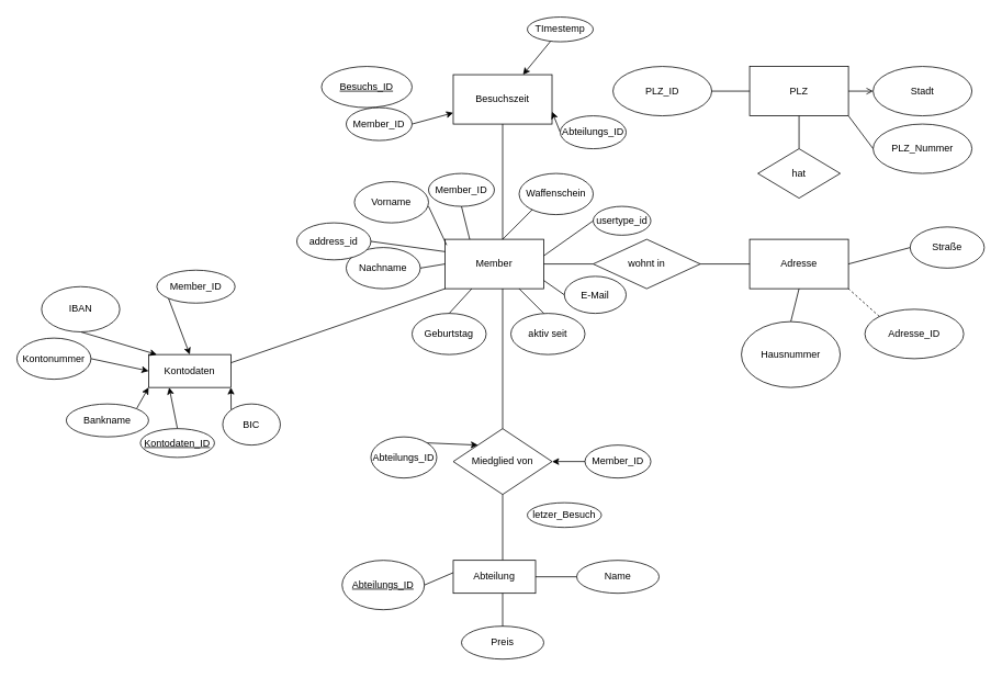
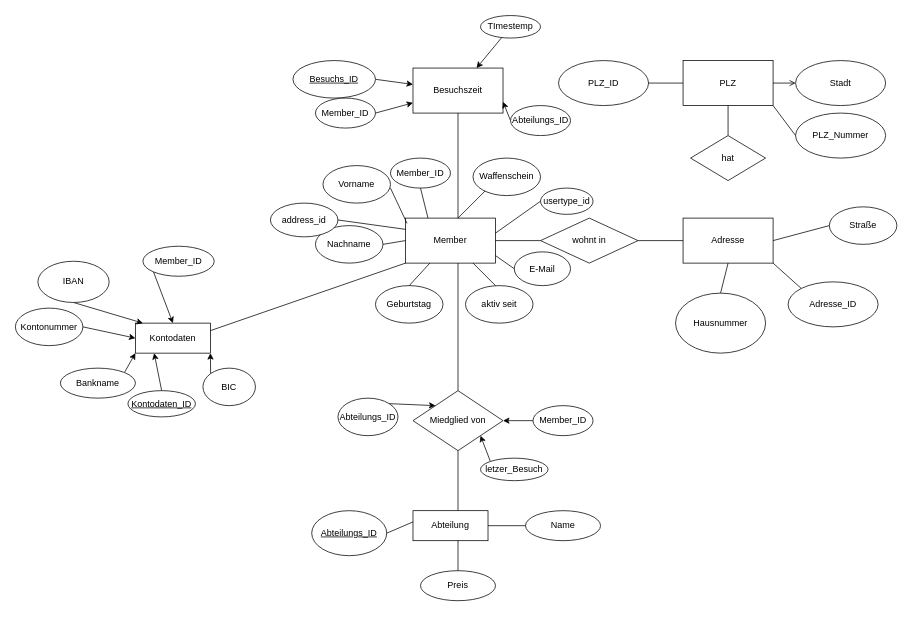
  <mxCell id="0" />
  <mxCell id="1" parent="0" />
  <mxCell id="2" value="Member" style="rounded=0;whiteSpace=wrap;html=1;" parent="1" vertex="1"><mxGeometry x="540" y="290" width="120" height="60" as="geometry" /></mxCell>
  <mxCell id="3" value="Member_ID" style="ellipse;whiteSpace=wrap;html=1;" parent="1" vertex="1"><mxGeometry x="520" y="210" width="80" height="40" as="geometry" /></mxCell>
  <mxCell id="4" value="Vorname" style="ellipse;whiteSpace=wrap;html=1;" parent="1" vertex="1"><mxGeometry x="430" y="220" width="90" height="50" as="geometry" /></mxCell>
  <mxCell id="5" value="Nachname" style="ellipse;whiteSpace=wrap;html=1;" parent="1" vertex="1"><mxGeometry x="420" y="300" width="90" height="50" as="geometry" /></mxCell>
  <mxCell id="6" value="Geburtstag" style="ellipse;whiteSpace=wrap;html=1;" parent="1" vertex="1"><mxGeometry x="500" y="380" width="90" height="50" as="geometry" /></mxCell>
  <mxCell id="7" value="Adresse" style="rounded=0;whiteSpace=wrap;html=1;" parent="1" vertex="1"><mxGeometry x="910" y="290" width="120" height="60" as="geometry" /></mxCell>
  <mxCell id="8" value="wohnt in" style="rhombus;whiteSpace=wrap;html=1;" parent="1" vertex="1"><mxGeometry x="720" y="290" width="130" height="60" as="geometry" /></mxCell>
  <mxCell id="9" value="" style="endArrow=none;html=1;rounded=0;exitX=1;exitY=0.5;exitDx=0;exitDy=0;" parent="1" source="2" edge="1"><mxGeometry width="50" height="50" relative="1" as="geometry"><mxPoint x="670" y="370" as="sourcePoint" /><mxPoint x="720" y="320" as="targetPoint" /></mxGeometry></mxCell>
  <mxCell id="10" value="" style="endArrow=none;html=1;rounded=0;exitX=1;exitY=0.5;exitDx=0;exitDy=0;entryX=0;entryY=0.5;entryDx=0;entryDy=0;" parent="1" source="8" target="7" edge="1"><mxGeometry width="50" height="50" relative="1" as="geometry"><mxPoint x="850" y="350" as="sourcePoint" /><mxPoint x="900" y="300" as="targetPoint" /></mxGeometry></mxCell>
  <mxCell id="11" value="Hausnummer" style="ellipse;whiteSpace=wrap;html=1;" parent="1" vertex="1"><mxGeometry x="900" y="390" width="120" height="80" as="geometry" /></mxCell>
  <mxCell id="12" value="PLZ" style="rounded=0;whiteSpace=wrap;html=1;" parent="1" vertex="1"><mxGeometry x="910" width="120" height="60" as="geometry" y="80" /></mxCell>
  <mxCell id="13" value="aktiv seit" style="ellipse;whiteSpace=wrap;html=1;" parent="1" vertex="1"><mxGeometry x="620" y="380" width="90" height="50" as="geometry" /></mxCell>
  <mxCell id="14" value="Straße" style="ellipse;whiteSpace=wrap;html=1;" parent="1" vertex="1"><mxGeometry x="1105" y="275" width="90" height="50" as="geometry" /></mxCell>
  <mxCell id="15" value="Stadt" style="ellipse;whiteSpace=wrap;html=1;" parent="1" vertex="1"><mxGeometry x="1060" width="120" height="60" as="geometry" y="80" /></mxCell>
  <mxCell id="16" value="" style="endArrow=none;html=1;rounded=0;entryX=0.5;entryY=1;entryDx=0;entryDy=0;startArrow=none;" parent="1" source="17" target="12" edge="1"><mxGeometry width="50" height="50" relative="1" as="geometry"><mxPoint x="950" y="220" as="sourcePoint" /><mxPoint x="1000" y="170" as="targetPoint" /><Array as="points" /></mxGeometry></mxCell>
  <mxCell id="17" value="hat" style="rhombus;whiteSpace=wrap;html=1;" parent="1" vertex="1"><mxGeometry x="920" y="180" width="100" height="60" as="geometry" /></mxCell>
  <mxCell id="18" value="" style="endArrow=open;html=1;rounded=0;entryX=0;entryY=0.5;entryDx=0;entryDy=0;exitX=1;exitY=0.5;exitDx=0;exitDy=0;" parent="1" source="12" target="15" edge="1"><mxGeometry width="50" height="50" relative="1" as="geometry"><mxPoint x="1020" y="150" as="sourcePoint" /><mxPoint x="1070" y="100" as="targetPoint" /></mxGeometry></mxCell>
  <mxCell id="19" value="PLZ_ID" style="ellipse;whiteSpace=wrap;html=1;" parent="1" vertex="1"><mxGeometry x="744" width="120" height="60" as="geometry" y="80" /></mxCell>
  <mxCell id="20" value="PLZ_Nummer" style="ellipse;whiteSpace=wrap;html=1;" parent="1" vertex="1"><mxGeometry x="1060" y="150" width="120" height="60" as="geometry" /></mxCell>
  <mxCell id="21" value="Adresse_ID" style="ellipse;whiteSpace=wrap;html=1;" parent="1" vertex="1"><mxGeometry x="1050" y="375" width="120" height="60" as="geometry" /></mxCell>
  <mxCell id="22" value="" style="endArrow=none;html=1;rounded=0;entryX=0.5;entryY=1;entryDx=0;entryDy=0;exitX=0.25;exitY=0;exitDx=0;exitDy=0;" parent="1" target="3" edge="1" source="2"><mxGeometry width="50" height="50" relative="1" as="geometry"><mxPoint x="600" y="290" as="sourcePoint" /><mxPoint x="650" y="240" as="targetPoint" /></mxGeometry></mxCell>
  <mxCell id="23" value="" style="endArrow=none;html=1;rounded=0;exitX=0.017;exitY=0.117;exitDx=0;exitDy=0;exitPerimeter=0;" parent="1" source="2" edge="1"><mxGeometry width="50" height="50" relative="1" as="geometry"><mxPoint x="470" y="300" as="sourcePoint" /><mxPoint x="520" y="250" as="targetPoint" /></mxGeometry></mxCell>
  <mxCell id="24" value="" style="endArrow=none;html=1;rounded=0;exitX=1;exitY=0.5;exitDx=0;exitDy=0;" parent="1" source="5" edge="1"><mxGeometry width="50" height="50" relative="1" as="geometry"><mxPoint x="490" y="370" as="sourcePoint" /><mxPoint x="540" y="320" as="targetPoint" /></mxGeometry></mxCell>
  <mxCell id="25" value="" style="endArrow=none;html=1;rounded=0;exitX=0.5;exitY=0;exitDx=0;exitDy=0;" parent="1" source="6" target="2" edge="1"><mxGeometry width="50" height="50" relative="1" as="geometry"><mxPoint x="460" y="420" as="sourcePoint" /><mxPoint x="510" y="370" as="targetPoint" /></mxGeometry></mxCell>
  <mxCell id="26" value="" style="endArrow=none;html=1;fontFamily=Helvetica;fontSize=11;fontColor=default;align=center;strokeColor=default;" parent="1" target="2" edge="1"><mxGeometry width="50" height="50" relative="1" as="geometry"><mxPoint x="660" y="380" as="sourcePoint" /><mxPoint x="710" y="330" as="targetPoint" /></mxGeometry></mxCell>
  <mxCell id="27" value="" style="endArrow=none;html=1;rounded=0;exitX=0.5;exitY=0;exitDx=0;exitDy=0;" parent="1" source="11" edge="1"><mxGeometry width="50" height="50" relative="1" as="geometry"><mxPoint x="920" y="395" as="sourcePoint" /><mxPoint x="970" y="350" as="targetPoint" /></mxGeometry></mxCell>
- <mxCell id="28" value="" style="endArrow=none;html=1;rounded=0;entryX=1;entryY=1;entryDx=0;entryDy=0;exitX=0;exitY=0;exitDx=0;exitDy=0;dashed=1;" parent="1" source="21" target="7" edge="1"><mxGeometry width="50" height="50" relative="1" as="geometry"><mxPoint x="1010" y="380" as="sourcePoint" /><mxPoint x="1060" y="330" as="targetPoint" /></mxGeometry></mxCell>
+ <mxCell id="28" value="" style="endArrow=none;html=1;rounded=0;entryX=1;entryY=1;entryDx=0;entryDy=0;exitX=0;exitY=0;exitDx=0;exitDy=0;" parent="1" source="21" target="7" edge="1"><mxGeometry width="50" height="50" relative="1" as="geometry"><mxPoint x="1010" y="380" as="sourcePoint" /><mxPoint x="1060" y="330" as="targetPoint" /></mxGeometry></mxCell>
  <mxCell id="29" value="" style="endArrow=none;html=1;rounded=0;exitX=1;exitY=0.5;exitDx=0;exitDy=0;entryX=0;entryY=0.5;entryDx=0;entryDy=0;" parent="1" source="7" target="14" edge="1"><mxGeometry width="50" height="50" relative="1" as="geometry"><mxPoint x="1010" y="360" as="sourcePoint" /><mxPoint x="1060" y="310" as="targetPoint" /></mxGeometry></mxCell>
  <mxCell id="30" value="" style="endArrow=none;html=1;rounded=0;exitX=0;exitY=0.5;exitDx=0;exitDy=0;" parent="1" source="12" edge="1"><mxGeometry width="50" height="50" relative="1" as="geometry"><mxPoint x="814" y="160" as="sourcePoint" /><mxPoint x="864" y="110" as="targetPoint" /></mxGeometry></mxCell>
  <mxCell id="31" value="" style="endArrow=none;html=1;rounded=0;exitX=0;exitY=0.5;exitDx=0;exitDy=0;" parent="1" source="20" edge="1"><mxGeometry width="50" height="50" relative="1" as="geometry"><mxPoint x="980" y="190" as="sourcePoint" /><mxPoint x="1030" y="140" as="targetPoint" /></mxGeometry></mxCell>
  <mxCell id="32" value="" style="endArrow=none;html=1;rounded=0;" edge="1" parent="1"><mxGeometry width="50" height="50" relative="1" as="geometry"><mxPoint x="610" y="520" as="sourcePoint" /><mxPoint x="610" y="350" as="targetPoint" /></mxGeometry></mxCell>
  <mxCell id="33" value="&lt;u&gt;Abteilungs_ID&lt;/u&gt;" style="ellipse;whiteSpace=wrap;html=1;" vertex="1" parent="1"><mxGeometry x="415" y="680" width="100" height="60" as="geometry" /></mxCell>
  <mxCell id="34" value="" style="endArrow=none;html=1;rounded=0;entryX=0.5;entryY=1;entryDx=0;entryDy=0;" edge="1" parent="1" target="35"><mxGeometry width="50" height="50" relative="1" as="geometry"><mxPoint x="610" y="680" as="sourcePoint" /><mxPoint x="610" y="660" as="targetPoint" /></mxGeometry></mxCell>
  <mxCell id="35" value="Miedglied von" style="rhombus;whiteSpace=wrap;html=1;" vertex="1" parent="1"><mxGeometry x="550" y="520" width="120" height="80" as="geometry" /></mxCell>
  <mxCell id="36" style="edgeStyle=none;rounded=0;orthogonalLoop=1;jettySize=auto;html=1;exitX=1;exitY=0;exitDx=0;exitDy=0;entryX=0;entryY=0;entryDx=0;entryDy=0;" edge="1" parent="1" source="37" target="35"><mxGeometry relative="1" as="geometry" /></mxCell>
  <mxCell id="37" value="Abteilungs_ID" style="ellipse;whiteSpace=wrap;html=1;" vertex="1" parent="1"><mxGeometry x="450" y="530" width="80" height="50" as="geometry" /></mxCell>
  <mxCell id="38" style="edgeStyle=none;rounded=0;orthogonalLoop=1;jettySize=auto;html=1;exitX=0;exitY=0.5;exitDx=0;exitDy=0;entryX=1;entryY=0.5;entryDx=0;entryDy=0;" edge="1" parent="1" source="39" target="35"><mxGeometry relative="1" as="geometry" /></mxCell>
  <mxCell id="39" value="Member_ID" style="ellipse;whiteSpace=wrap;html=1;" vertex="1" parent="1"><mxGeometry x="710" y="540" width="80" height="40" as="geometry" /></mxCell>
  <mxCell id="40" value="" style="endArrow=none;html=1;rounded=0;entryX=0;entryY=0.25;entryDx=0;entryDy=0;exitX=1;exitY=0.5;exitDx=0;exitDy=0;" edge="1" parent="1" source="33"><mxGeometry relative="1" as="geometry"><mxPoint x="420" y="580" as="sourcePoint" /><mxPoint x="550" y="695" as="targetPoint" /></mxGeometry></mxCell>
  <mxCell id="41" value="Abteilung" style="whiteSpace=wrap;html=1;align=center;" vertex="1" parent="1"><mxGeometry x="550" y="680" width="100" height="40" as="geometry" /></mxCell>
  <mxCell id="42" value="Preis" style="ellipse;whiteSpace=wrap;html=1;align=center;" vertex="1" parent="1"><mxGeometry x="560" y="760" width="100" height="40" as="geometry" /></mxCell>
  <mxCell id="43" value="Name" style="ellipse;whiteSpace=wrap;html=1;align=center;" vertex="1" parent="1"><mxGeometry x="700" y="680" width="100" height="40" as="geometry" /></mxCell>
  <mxCell id="44" value="" style="endArrow=none;html=1;rounded=0;" edge="1" parent="1" source="42"><mxGeometry width="50" height="50" relative="1" as="geometry"><mxPoint x="530" y="810" as="sourcePoint" /><mxPoint x="610" y="720" as="targetPoint" /></mxGeometry></mxCell>
  <mxCell id="45" value="" style="endArrow=none;html=1;rounded=0;entryX=0;entryY=0.5;entryDx=0;entryDy=0;exitX=1;exitY=0.5;exitDx=0;exitDy=0;" edge="1" parent="1" source="41" target="43"><mxGeometry width="50" height="50" relative="1" as="geometry"><mxPoint x="650" y="710" as="sourcePoint" /><mxPoint x="730" y="630" as="targetPoint" /></mxGeometry></mxCell>
+ <mxCell id="46" style="edgeStyle=none;rounded=0;orthogonalLoop=1;jettySize=auto;html=1;exitX=0;exitY=0;exitDx=0;exitDy=0;entryX=1;entryY=1;entryDx=0;entryDy=0;" edge="1" parent="1" source="47" target="35"><mxGeometry relative="1" as="geometry" /></mxCell>
  <mxCell id="47" value="letzer_Besuch" style="ellipse;whiteSpace=wrap;html=1;" vertex="1" parent="1"><mxGeometry x="640" y="610" width="90" height="30" as="geometry" /></mxCell>
  <mxCell id="48" value="" style="endArrow=none;html=1;rounded=0;" edge="1" parent="1"><mxGeometry width="50" height="50" relative="1" as="geometry"><mxPoint x="610" y="290" as="sourcePoint" /><mxPoint x="660" y="240" as="targetPoint" /></mxGeometry></mxCell>
  <mxCell id="49" value="Waffenschein" style="ellipse;whiteSpace=wrap;html=1;" vertex="1" parent="1"><mxGeometry x="630" y="210" width="90" height="50" as="geometry" /></mxCell>
  <mxCell id="50" value="Besuchszeit" style="rounded=0;whiteSpace=wrap;html=1;" vertex="1" parent="1"><mxGeometry x="550" y="90" width="120" height="60" as="geometry" /></mxCell>
  <mxCell id="51" value="" style="endArrow=none;html=1;rounded=0;" edge="1" parent="1"><mxGeometry width="50" height="50" relative="1" as="geometry"><mxPoint x="610" y="290" as="sourcePoint" /><mxPoint x="610" y="150" as="targetPoint" /></mxGeometry></mxCell>
+ <mxCell id="52" style="edgeStyle=none;rounded=0;orthogonalLoop=1;jettySize=auto;html=1;exitX=1;exitY=0.5;exitDx=0;exitDy=0;" edge="1" parent="1" source="53" target="50"><mxGeometry relative="1" as="geometry" /></mxCell>
  <mxCell id="53" value="&lt;u&gt;Besuchs_ID&lt;/u&gt;" style="ellipse;whiteSpace=wrap;html=1;" vertex="1" parent="1"><mxGeometry x="390" width="110" height="50" as="geometry" y="80" /></mxCell>
  <mxCell id="54" style="edgeStyle=none;rounded=0;orthogonalLoop=1;jettySize=auto;html=1;exitX=1;exitY=0.5;exitDx=0;exitDy=0;" edge="1" parent="1" source="55" target="50"><mxGeometry relative="1" as="geometry" /></mxCell>
  <mxCell id="55" value="Member_ID" style="ellipse;whiteSpace=wrap;html=1;" vertex="1" parent="1"><mxGeometry x="420" y="130" width="80" height="40" as="geometry" /></mxCell>
  <mxCell id="56" style="edgeStyle=none;rounded=0;orthogonalLoop=1;jettySize=auto;html=1;exitX=0;exitY=0.5;exitDx=0;exitDy=0;entryX=1;entryY=0.75;entryDx=0;entryDy=0;" edge="1" parent="1" source="57" target="50"><mxGeometry relative="1" as="geometry" /></mxCell>
  <mxCell id="57" value="Abteilungs_ID" style="ellipse;whiteSpace=wrap;html=1;" vertex="1" parent="1"><mxGeometry x="680" y="140" width="80" height="40" as="geometry" /></mxCell>
  <mxCell id="58" style="edgeStyle=none;rounded=0;orthogonalLoop=1;jettySize=auto;html=1;" edge="1" parent="1" source="59" target="50"><mxGeometry relative="1" as="geometry" /></mxCell>
  <mxCell id="59" value="TImestemp" style="ellipse;whiteSpace=wrap;html=1;" vertex="1" parent="1"><mxGeometry x="640" y="20" width="80" height="30" as="geometry" /></mxCell>
  <mxCell id="60" value="E-Mail" style="ellipse;whiteSpace=wrap;html=1;" vertex="1" parent="1"><mxGeometry x="685" y="335" width="75" height="45" as="geometry" /></mxCell>
  <mxCell id="61" value="" style="endArrow=none;html=1;rounded=0;exitX=0;exitY=0.5;exitDx=0;exitDy=0;" edge="1" parent="1" source="60"><mxGeometry width="50" height="50" relative="1" as="geometry"><mxPoint x="610" y="390" as="sourcePoint" /><mxPoint x="660" y="340" as="targetPoint" /></mxGeometry></mxCell>
  <mxCell id="62" value="Kontodaten" style="rounded=0;whiteSpace=wrap;html=1;" vertex="1" parent="1"><mxGeometry x="180" y="430" width="100" height="40" as="geometry" /></mxCell>
  <mxCell id="63" style="edgeStyle=none;rounded=0;orthogonalLoop=1;jettySize=auto;html=1;exitX=0.5;exitY=0;exitDx=0;exitDy=0;entryX=0.25;entryY=1;entryDx=0;entryDy=0;" edge="1" parent="1" source="64" target="62"><mxGeometry relative="1" as="geometry" /></mxCell>
  <mxCell id="64" value="&lt;u&gt;Kontodaten_ID&lt;/u&gt;" style="ellipse;whiteSpace=wrap;html=1;" vertex="1" parent="1"><mxGeometry x="170" y="520" width="90" height="35" as="geometry" /></mxCell>
  <mxCell id="65" style="edgeStyle=none;rounded=0;orthogonalLoop=1;jettySize=auto;html=1;exitX=1;exitY=0.5;exitDx=0;exitDy=0;entryX=0;entryY=0.5;entryDx=0;entryDy=0;" edge="1" parent="1" source="66" target="62"><mxGeometry relative="1" as="geometry" /></mxCell>
  <mxCell id="66" value="Kontonummer" style="ellipse;whiteSpace=wrap;html=1;" vertex="1" parent="1"><mxGeometry x="20" y="410" width="90" height="50" as="geometry" /></mxCell>
  <mxCell id="67" style="edgeStyle=none;rounded=0;orthogonalLoop=1;jettySize=auto;html=1;exitX=0.5;exitY=1;exitDx=0;exitDy=0;entryX=0.1;entryY=0;entryDx=0;entryDy=0;entryPerimeter=0;" edge="1" parent="1" source="68" target="62"><mxGeometry relative="1" as="geometry" /></mxCell>
  <mxCell id="68" value="IBAN" style="ellipse;whiteSpace=wrap;html=1;" vertex="1" parent="1"><mxGeometry x="50" y="347.5" width="95" height="55" as="geometry" /></mxCell>
  <mxCell id="69" style="edgeStyle=none;rounded=0;orthogonalLoop=1;jettySize=auto;html=1;exitX=1;exitY=0;exitDx=0;exitDy=0;entryX=0;entryY=1;entryDx=0;entryDy=0;" edge="1" parent="1" source="70" target="62"><mxGeometry relative="1" as="geometry" /></mxCell>
  <mxCell id="70" value="Bankname" style="ellipse;whiteSpace=wrap;html=1;" vertex="1" parent="1"><mxGeometry x="80" y="490" width="100" height="40" as="geometry" /></mxCell>
  <mxCell id="71" style="edgeStyle=none;rounded=0;orthogonalLoop=1;jettySize=auto;html=1;exitX=0;exitY=0;exitDx=0;exitDy=0;entryX=1;entryY=1;entryDx=0;entryDy=0;" edge="1" parent="1" source="72" target="62"><mxGeometry relative="1" as="geometry" /></mxCell>
  <mxCell id="72" value="BIC" style="ellipse;whiteSpace=wrap;html=1;" vertex="1" parent="1"><mxGeometry x="270" y="490" width="70" height="50" as="geometry" /></mxCell>
  <mxCell id="73" style="edgeStyle=none;rounded=0;orthogonalLoop=1;jettySize=auto;html=1;exitX=0;exitY=1;exitDx=0;exitDy=0;entryX=0.5;entryY=0;entryDx=0;entryDy=0;" edge="1" parent="1" source="74" target="62"><mxGeometry relative="1" as="geometry" /></mxCell>
  <mxCell id="74" value="Member_ID" style="ellipse;whiteSpace=wrap;html=1;" vertex="1" parent="1"><mxGeometry x="190" y="327.5" width="95" height="40" as="geometry" /></mxCell>
  <mxCell id="75" value="" style="endArrow=none;html=1;rounded=0;exitX=1;exitY=0.25;exitDx=0;exitDy=0;" edge="1" parent="1" source="62"><mxGeometry width="50" height="50" relative="1" as="geometry"><mxPoint x="460" y="420" as="sourcePoint" /><mxPoint x="540" y="350" as="targetPoint" /></mxGeometry></mxCell>
  <mxCell id="76" value="usertype_id" style="ellipse;whiteSpace=wrap;html=1;" vertex="1" parent="1"><mxGeometry x="720" y="250" width="70" height="35" as="geometry" /></mxCell>
  <mxCell id="77" value="" style="endArrow=none;html=1;rounded=0;entryX=0;entryY=0.5;entryDx=0;entryDy=0;" edge="1" parent="1" target="76"><mxGeometry width="50" height="50" relative="1" as="geometry"><mxPoint x="660" y="310" as="sourcePoint" /><mxPoint x="710" y="260" as="targetPoint" /></mxGeometry></mxCell>
  <mxCell id="78" value="address_id" style="ellipse;whiteSpace=wrap;html=1;" vertex="1" parent="1"><mxGeometry x="360" y="270" width="90" height="45" as="geometry" /></mxCell>
  <mxCell id="79" value="" style="endArrow=none;html=1;rounded=0;exitX=1;exitY=0.5;exitDx=0;exitDy=0;entryX=0;entryY=0.25;entryDx=0;entryDy=0;" edge="1" parent="1" source="78" target="2"><mxGeometry width="50" height="50" relative="1" as="geometry"><mxPoint x="420" y="340" as="sourcePoint" /><mxPoint x="480" y="290" as="targetPoint" /></mxGeometry></mxCell>
